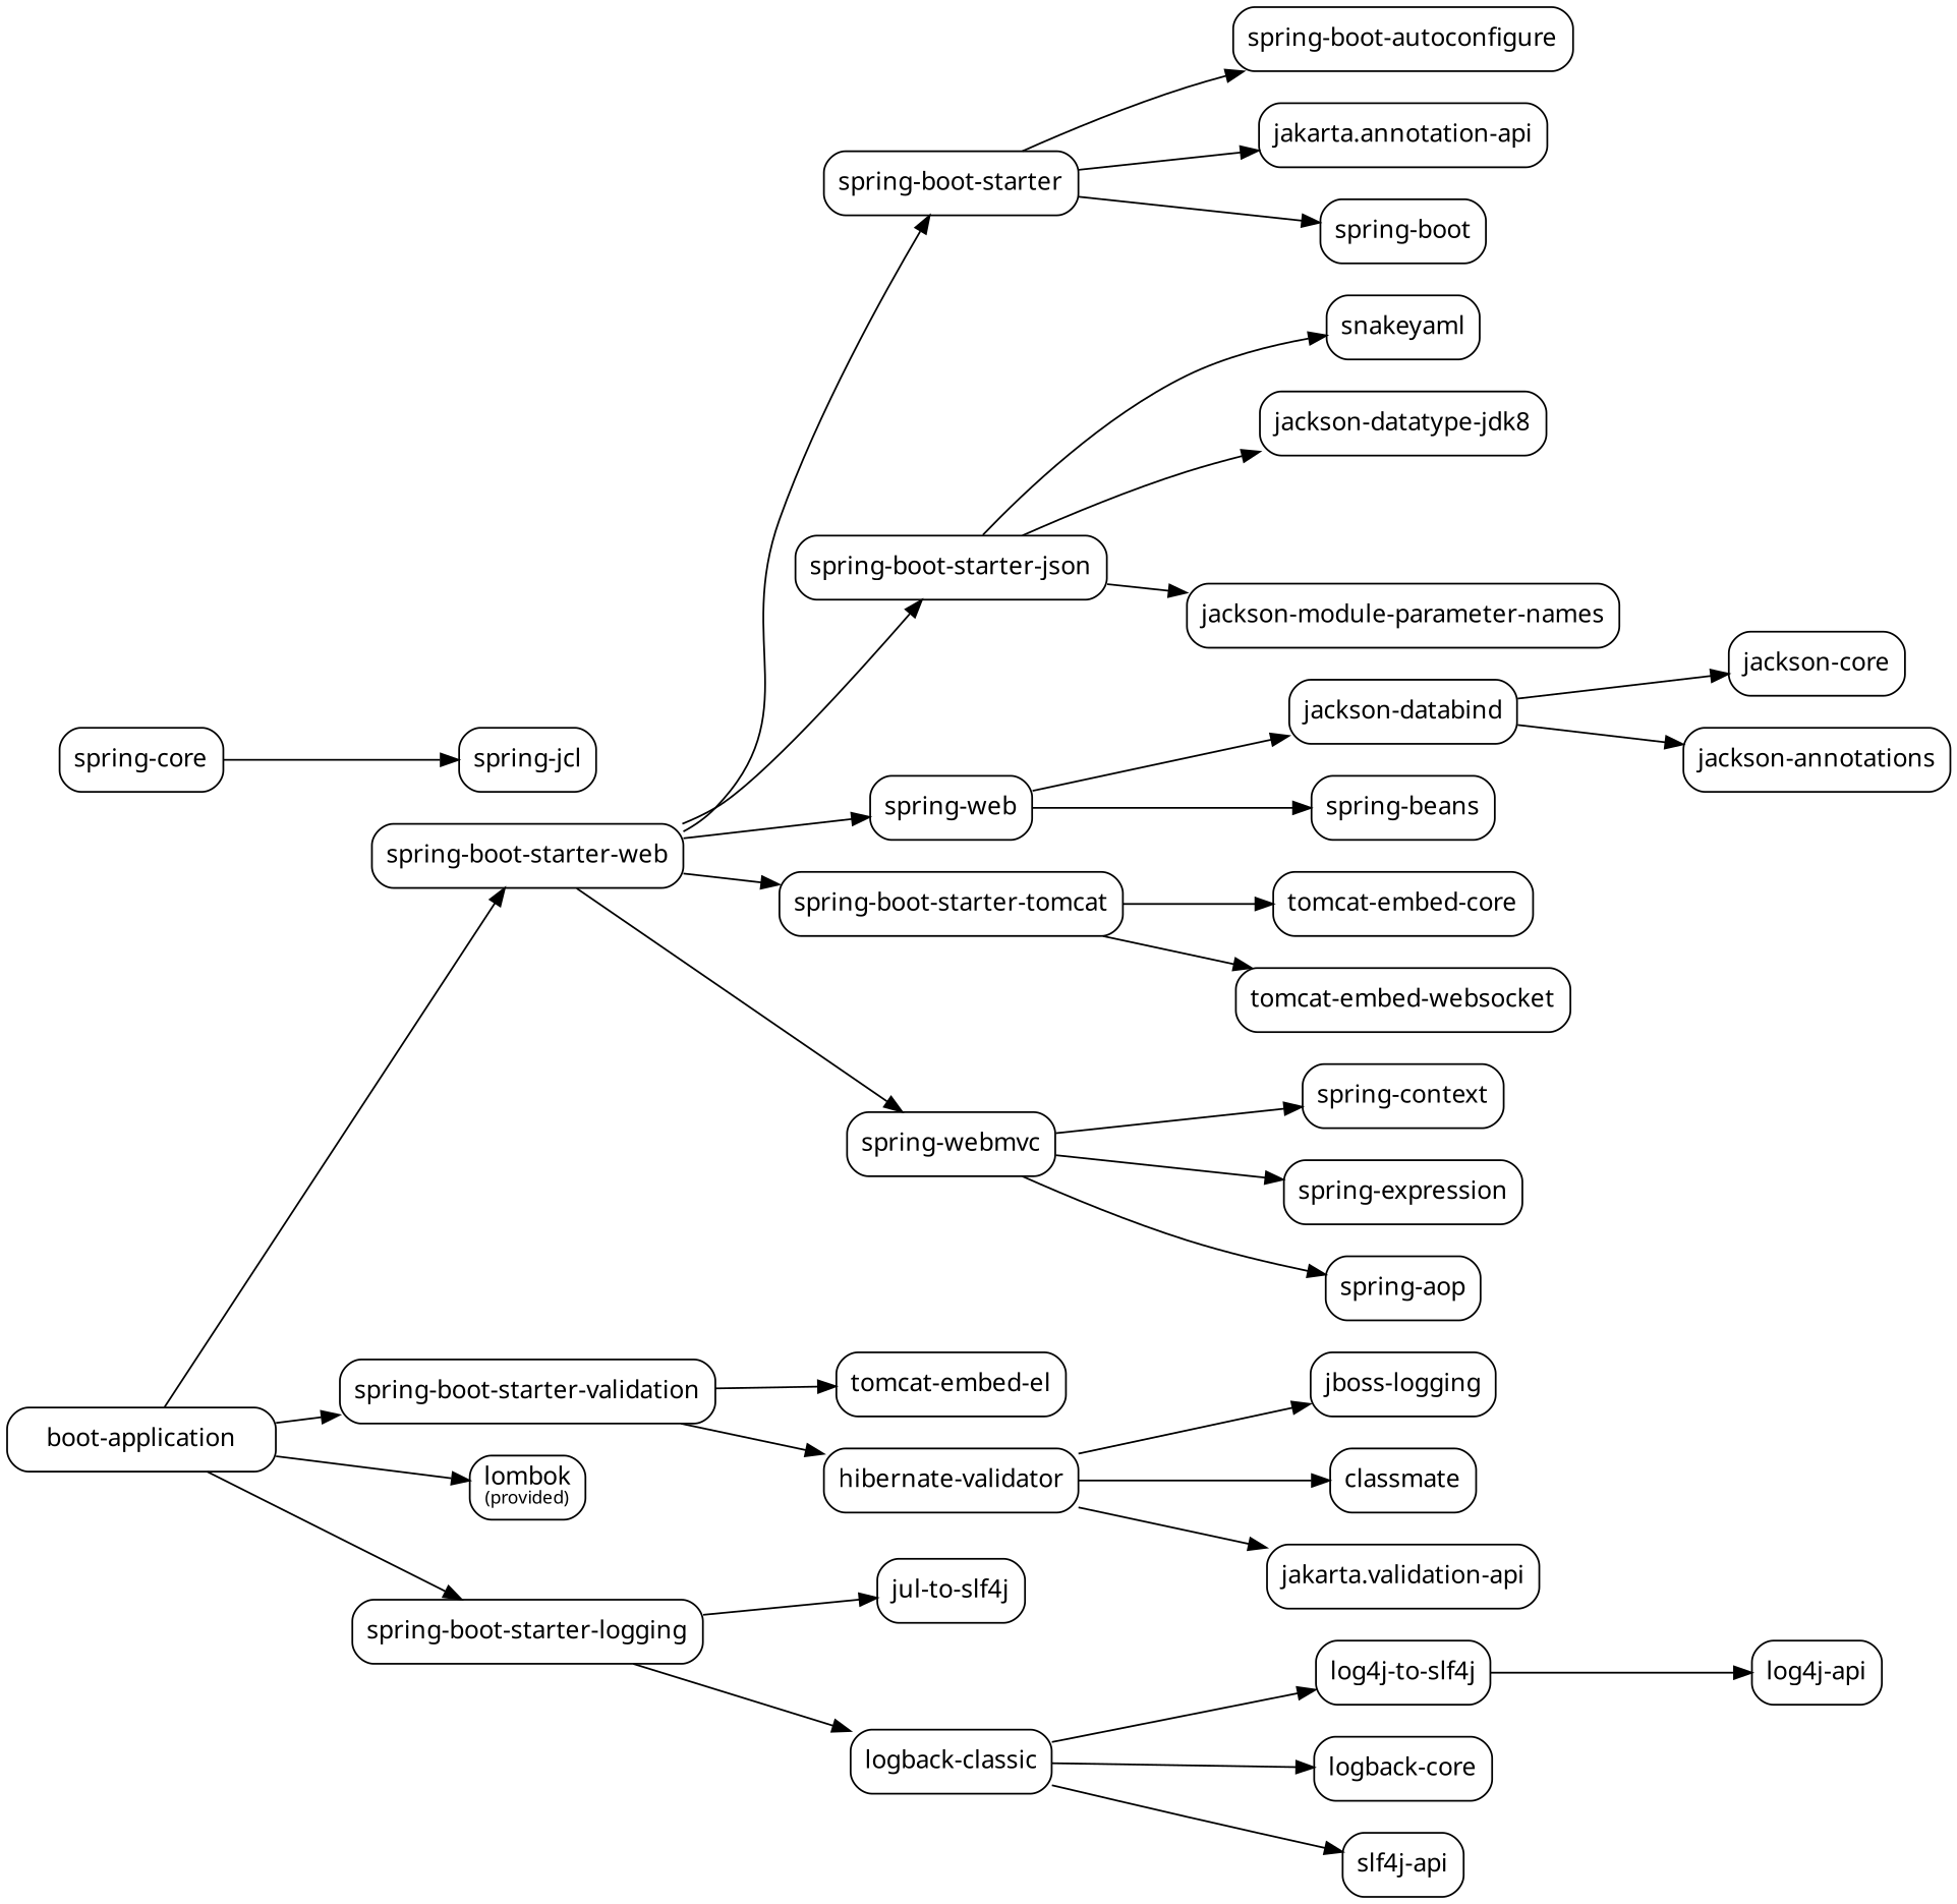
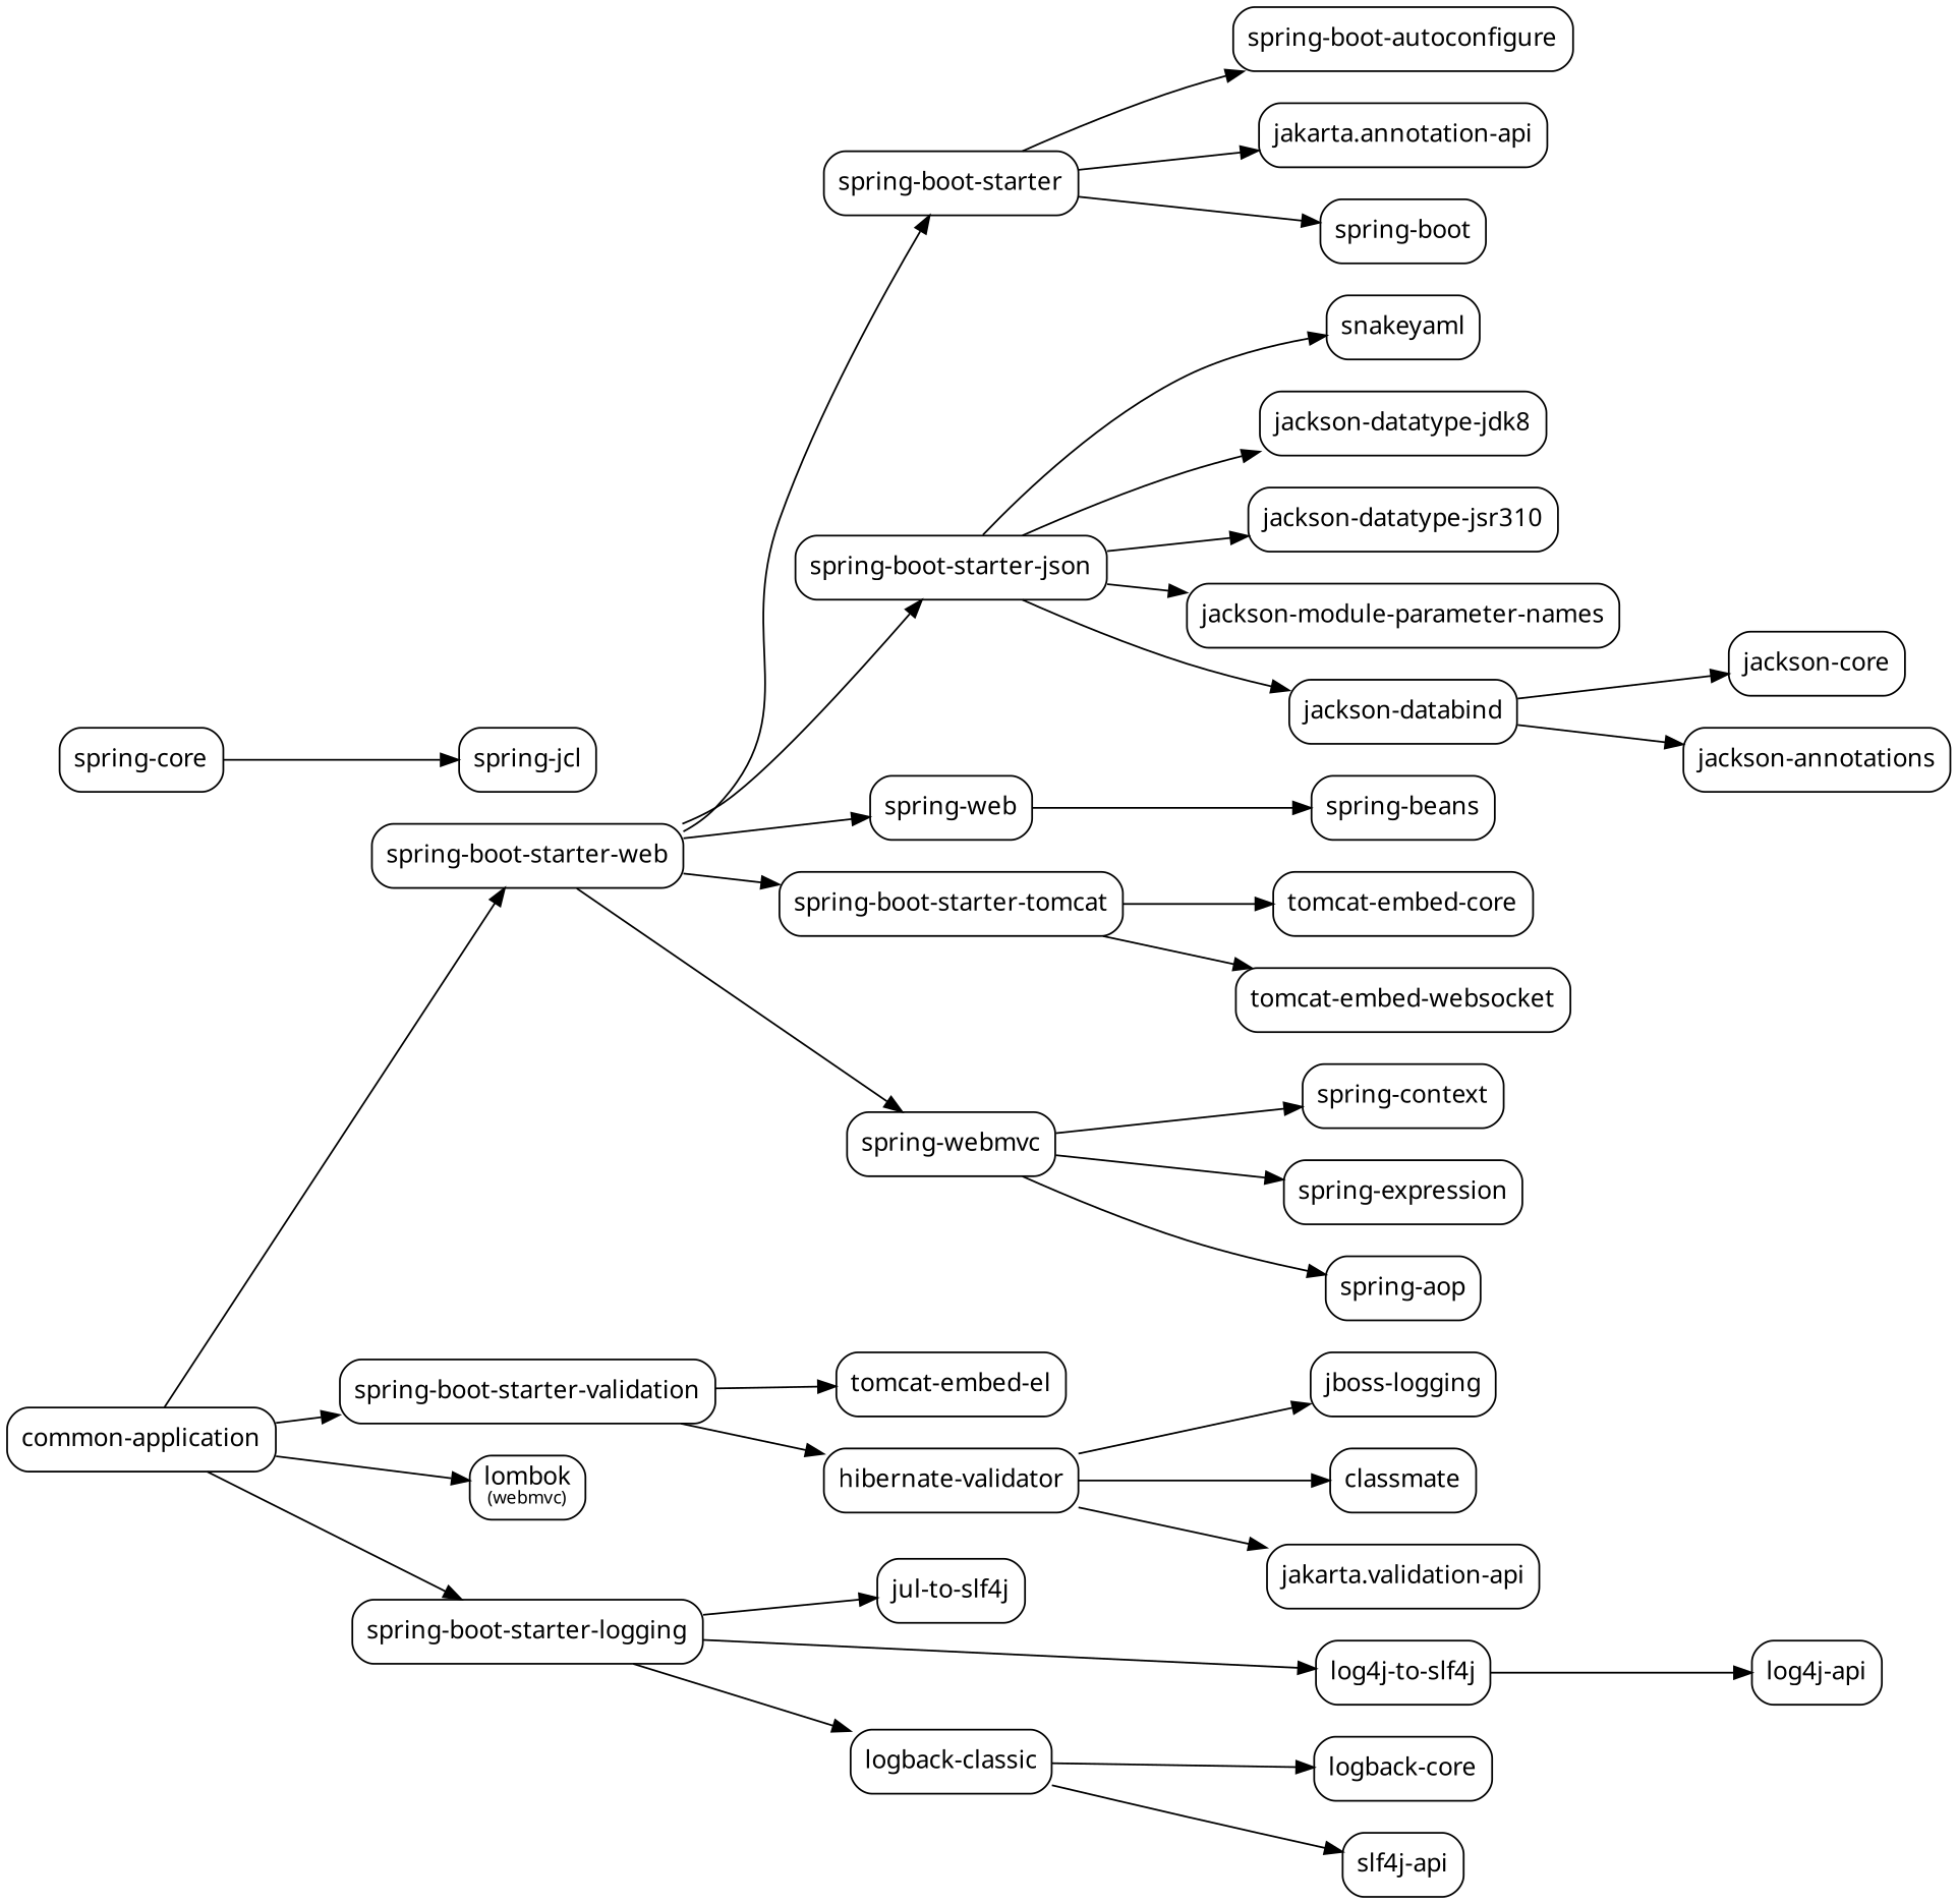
  digraph {
    fontname="Noto Sans"
    rankdir=LR
    node [fontname="Noto Sans" fontsize=14 shape=box style=rounded]
    edge [fontname="Noto Sans" fontsize=10]
    n1 [label=<spring-boot-starter>]
    n2 [label=<spring-boot>]
    n3 [label=<spring-boot-autoconfigure>]
    n4 [label=<jakarta.annotation-api>]
    n5 [label=<spring-core>]
    n6 [label=<spring-jcl>]
    n7 [label=<snakeyaml>]
    n8 [label=<spring-boot-starter-web>]
    n9 [label=<spring-boot-starter-json>]
    n10 [label=<spring-boot-starter-tomcat>]
    n11 [label=<spring-web>]
    n12 [label=<spring-webmvc>]
    n13 [label=<jackson-databind>]
    n14 [label=<jackson-datatype-jdk8>]
+   n15 [label=<jackson-datatype-jsr310>]
    n16 [label=<jackson-module-parameter-names>]
    n17 [label=<tomcat-embed-core>]
    n18 [label=<tomcat-embed-websocket>]
    n19 [label=<spring-beans>]
    n20 [label=<spring-aop>]
    n21 [label=<spring-context>]
    n22 [label=<spring-expression>]
    n23 [label=<jackson-annotations>]
    n24 [label=<jackson-core>]
-   n25 [label="boot-application"]
+   n25 [label="common-application"]
    n26 [label=<spring-boot-starter-validation>]
-   n27 [label=<lombok<font point-size="10"><br/>(provided)</font>>]
+   n27 [label=<lombok<font point-size="10"><br/>(webmvc)</font>>]
    n28 [label=<spring-boot-starter-logging>]
    n29 [label=<tomcat-embed-el>]
    n30 [label=<hibernate-validator>]
    n31 [label=<logback-classic>]
    n32 [label=<log4j-to-slf4j>]
    n33 [label=<jul-to-slf4j>]
    n34 [label=<jakarta.validation-api>]
    n35 [label=<jboss-logging>]
    n36 [label=<classmate>]
    n37 [label=<logback-core>]
    n38 [label=<slf4j-api>]
    n39 [label=<log4j-api>]
    n1 -> n2
    n1 -> n3
    n1 -> n4
    n5 -> n6
    n8 -> n1
    n8 -> n9
    n8 -> n10
    n8 -> n11
    n8 -> n12
    n9 -> n7
-   n11 -> n13
+   n9 -> n13
    n9 -> n14
+   n9 -> n15
    n9 -> n16
    n10 -> n17
    n10 -> n18
    n11 -> n19
    n12 -> n20
    n12 -> n21
    n12 -> n22
    n13 -> n23
    n13 -> n24
    n25 -> n8
    n25 -> n26
    n25 -> n27
    n25 -> n28
    n26 -> n29
    n26 -> n30
    n28 -> n31
-   n31 -> n32
+   n28 -> n32
    n28 -> n33
    n30 -> n34
    n30 -> n35
    n30 -> n36
    n31 -> n37
    n31 -> n38
    n32 -> n39
  }
